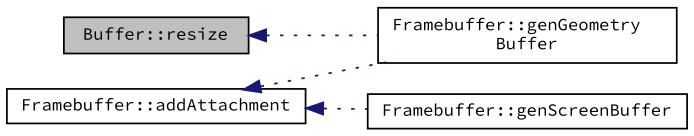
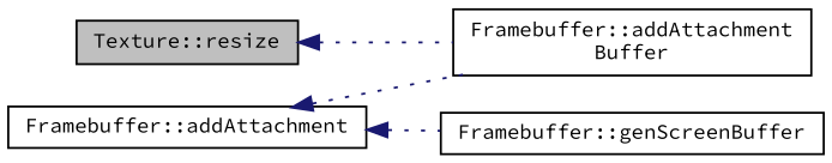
  digraph {
    fontname="Source Code Pro"
    rankdir=LR
    node [color=black fillcolor=white fontname="Source Code Pro" fontsize=10 shape=record style=filled]
    edge [color=midnightblue dir=back fontname="Source Code Pro" fontsize=10 labelfontname=Helvetica labelfontsize=10 style=dotted]
-   n1 [fillcolor=grey75 fontcolor=black height=0.2 label="Buffer::resize" width=0.4]
-   n2 [height=0.2 label="Framebuffer::genGeometry\lBuffer" width=0.4]
+   n1 [fillcolor=grey75 fontcolor=black height=0.2 label="Texture::resize" width=0.4]
+   n2 [height=0.2 label="Framebuffer::addAttachment\lBuffer" width=0.4]
    n3 [height=0.2 label="Framebuffer::addAttachment" width=0.4]
    n4 [height=0.2 label="Framebuffer::genScreenBuffer" width=0.4]
    n1 -> n2
    n3 -> n2
    n3 -> n4
  }
